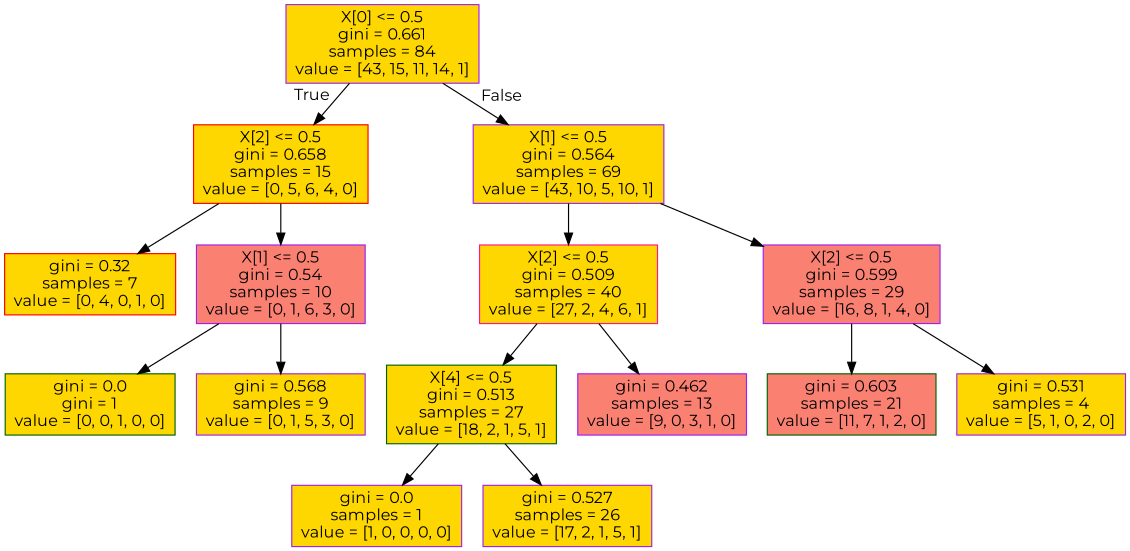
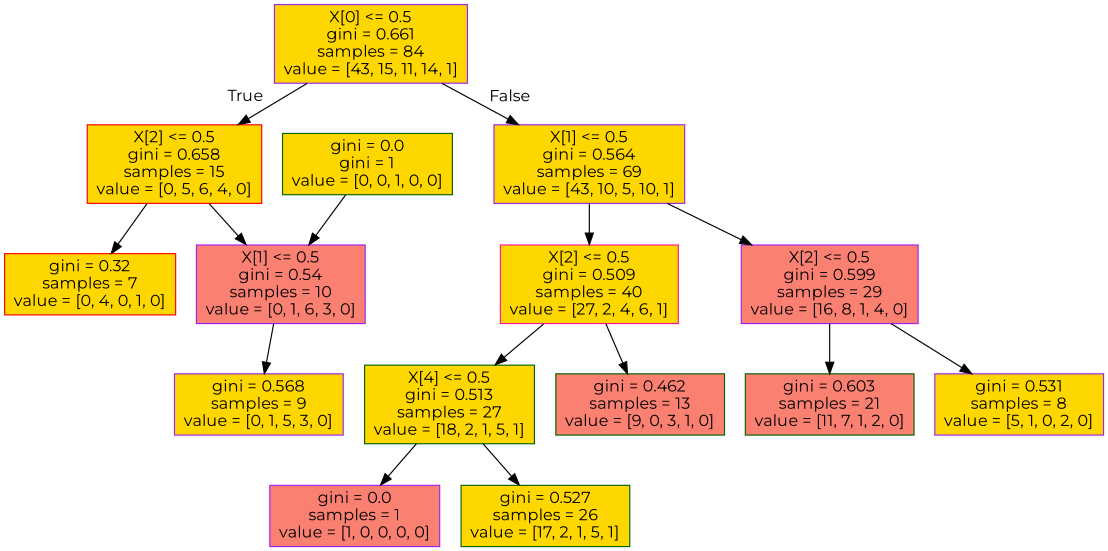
  digraph {
    fontname=Montserrat
    node [color=purple fillcolor=gold fontname=Montserrat shape=box style=filled]
    edge [fontname=Montserrat]
    n1 [label="X[0] <= 0.5\ngini = 0.661\nsamples = 84\nvalue = [43, 15, 11, 14, 1]"]
    n2 [color=red label="X[2] <= 0.5\ngini = 0.658\nsamples = 15\nvalue = [0, 5, 6, 4, 0]"]
    n3 [label="X[1] <= 0.5\ngini = 0.564\nsamples = 69\nvalue = [43, 10, 5, 10, 1]"]
    n4 [color=red label="gini = 0.32\nsamples = 7\nvalue = [0, 4, 0, 1, 0]"]
    n5 [fillcolor=salmon label="X[1] <= 0.5\ngini = 0.54\nsamples = 10\nvalue = [0, 1, 6, 3, 0]"]
    n6 [color=deeppink label="X[2] <= 0.5\ngini = 0.509\nsamples = 40\nvalue = [27, 2, 4, 6, 1]"]
    n7 [fillcolor=salmon label="X[2] <= 0.5\ngini = 0.599\nsamples = 29\nvalue = [16, 8, 1, 4, 0]"]
    n8 [color=darkgreen label="gini = 0.0\ngini = 1\nvalue = [0, 0, 1, 0, 0]"]
    n9 [label="gini = 0.568\nsamples = 9\nvalue = [0, 1, 5, 3, 0]"]
    n10 [color=darkgreen label="X[4] <= 0.5\ngini = 0.513\nsamples = 27\nvalue = [18, 2, 1, 5, 1]"]
-   n11 [fillcolor=salmon label="gini = 0.462\nsamples = 13\nvalue = [9, 0, 3, 1, 0]"]
+   n11 [color=darkgreen fillcolor=salmon label="gini = 0.462\nsamples = 13\nvalue = [9, 0, 3, 1, 0]"]
    n12 [color=darkgreen fillcolor=salmon label="gini = 0.603\nsamples = 21\nvalue = [11, 7, 1, 2, 0]"]
-   n13 [label="gini = 0.531\nsamples = 4\nvalue = [5, 1, 0, 2, 0]"]
-   n14 [label="gini = 0.0\nsamples = 1\nvalue = [1, 0, 0, 0, 0]"]
-   n15 [label="gini = 0.527\nsamples = 26\nvalue = [17, 2, 1, 5, 1]"]
+   n13 [label="gini = 0.531\nsamples = 8\nvalue = [5, 1, 0, 2, 0]"]
+   n14 [fillcolor=salmon label="gini = 0.0\nsamples = 1\nvalue = [1, 0, 0, 0, 0]"]
+   n15 [color=darkgreen label="gini = 0.527\nsamples = 26\nvalue = [17, 2, 1, 5, 1]"]
    n1 -> n2 [headlabel=True labelangle=45 labeldistance=2.5]
    n1 -> n3 [headlabel=False labelangle=-45 labeldistance=2.5]
    n2 -> n4
    n2 -> n5
    n3 -> n6
    n3 -> n7
-   n5 -> n8
+   n8 -> n5
    n5 -> n9
    n6 -> n10
    n6 -> n11
    n7 -> n12
    n7 -> n13
    n10 -> n14
    n10 -> n15
  }
